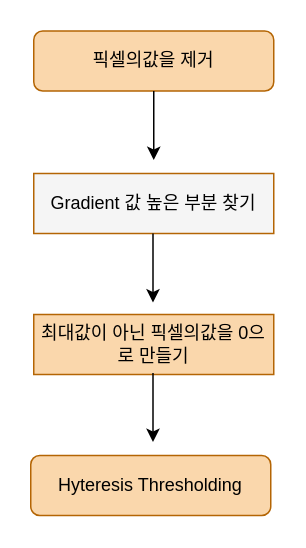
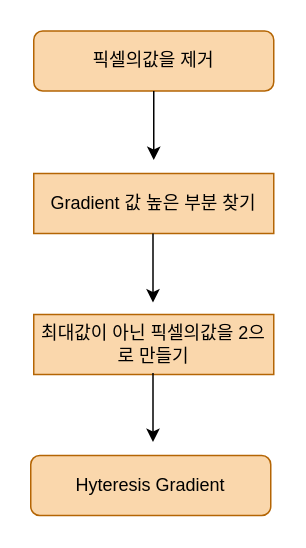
  <mxCell id="0" />
  <mxCell id="1" parent="0" />
  <mxCell id="2" value="픽셀의값을 제거" style="rounded=1;whiteSpace=wrap;html=1;fontSize=12;glass=0;strokeWidth=1;shadow=0;fillColor=#fad7ac;strokeColor=#b46504;" parent="1" vertex="1"><mxGeometry x="22" y="20" width="160" height="40" as="geometry" /></mxCell>
- <mxCell id="3" value="Hyteresis Thresholding" style="rounded=1;whiteSpace=wrap;html=1;fontSize=12;glass=0;strokeWidth=1;shadow=0;fillColor=#fad7ac;strokeColor=#b46504;" parent="1" vertex="1"><mxGeometry x="20" y="303" width="160" height="40" as="geometry" /></mxCell>
- <mxCell id="4" value="Gradient 값 높은 부분 찾기" style="rounded=0;whiteSpace=wrap;html=1;fillColor=#f5f5f5;strokeColor=#b46504;" vertex="1" parent="1"><mxGeometry x="22" y="115" width="160" height="40" as="geometry" /></mxCell>
- <mxCell id="5" value="최대값이 아닌 픽셀의값을 0으로 만들기" style="rounded=0;whiteSpace=wrap;html=1;fillColor=#fad7ac;strokeColor=#b46504;" vertex="1" parent="1"><mxGeometry x="22" y="209" width="160" height="40" as="geometry" /></mxCell>
+ <mxCell id="3" value="Hyteresis Gradient" style="rounded=1;whiteSpace=wrap;html=1;fontSize=12;glass=0;strokeWidth=1;shadow=0;fillColor=#fad7ac;strokeColor=#b46504;" parent="1" vertex="1"><mxGeometry x="20" y="303" width="160" height="40" as="geometry" /></mxCell>
+ <mxCell id="4" value="Gradient 값 높은 부분 찾기" style="rounded=0;whiteSpace=wrap;html=1;fillColor=#fad7ac;strokeColor=#b46504;" vertex="1" parent="1"><mxGeometry x="22" y="115" width="160" height="40" as="geometry" /></mxCell>
+ <mxCell id="5" value="최대값이 아닌 픽셀의값을 2으로 만들기" style="rounded=0;whiteSpace=wrap;html=1;fillColor=#fad7ac;strokeColor=#b46504;" vertex="1" parent="1"><mxGeometry x="22" y="209" width="160" height="40" as="geometry" /></mxCell>
  <mxCell id="6" value="" style="edgeStyle=orthogonalEdgeStyle;rounded=0;orthogonalLoop=1;jettySize=auto;html=1;" edge="1" parent="1"><mxGeometry relative="1" as="geometry"><mxPoint x="102" y="60" as="sourcePoint" /><mxPoint x="102" y="106" as="targetPoint" /></mxGeometry></mxCell>
  <mxCell id="7" value="" style="edgeStyle=orthogonalEdgeStyle;rounded=0;orthogonalLoop=1;jettySize=auto;html=1;" edge="1" parent="1"><mxGeometry relative="1" as="geometry"><mxPoint x="101.5" y="155" as="sourcePoint" /><mxPoint x="101.5" y="201" as="targetPoint" /></mxGeometry></mxCell>
  <mxCell id="8" value="" style="edgeStyle=orthogonalEdgeStyle;rounded=0;orthogonalLoop=1;jettySize=auto;html=1;" edge="1" parent="1"><mxGeometry relative="1" as="geometry"><mxPoint x="101.5" y="248" as="sourcePoint" /><mxPoint x="101.5" y="294" as="targetPoint" /></mxGeometry></mxCell>
